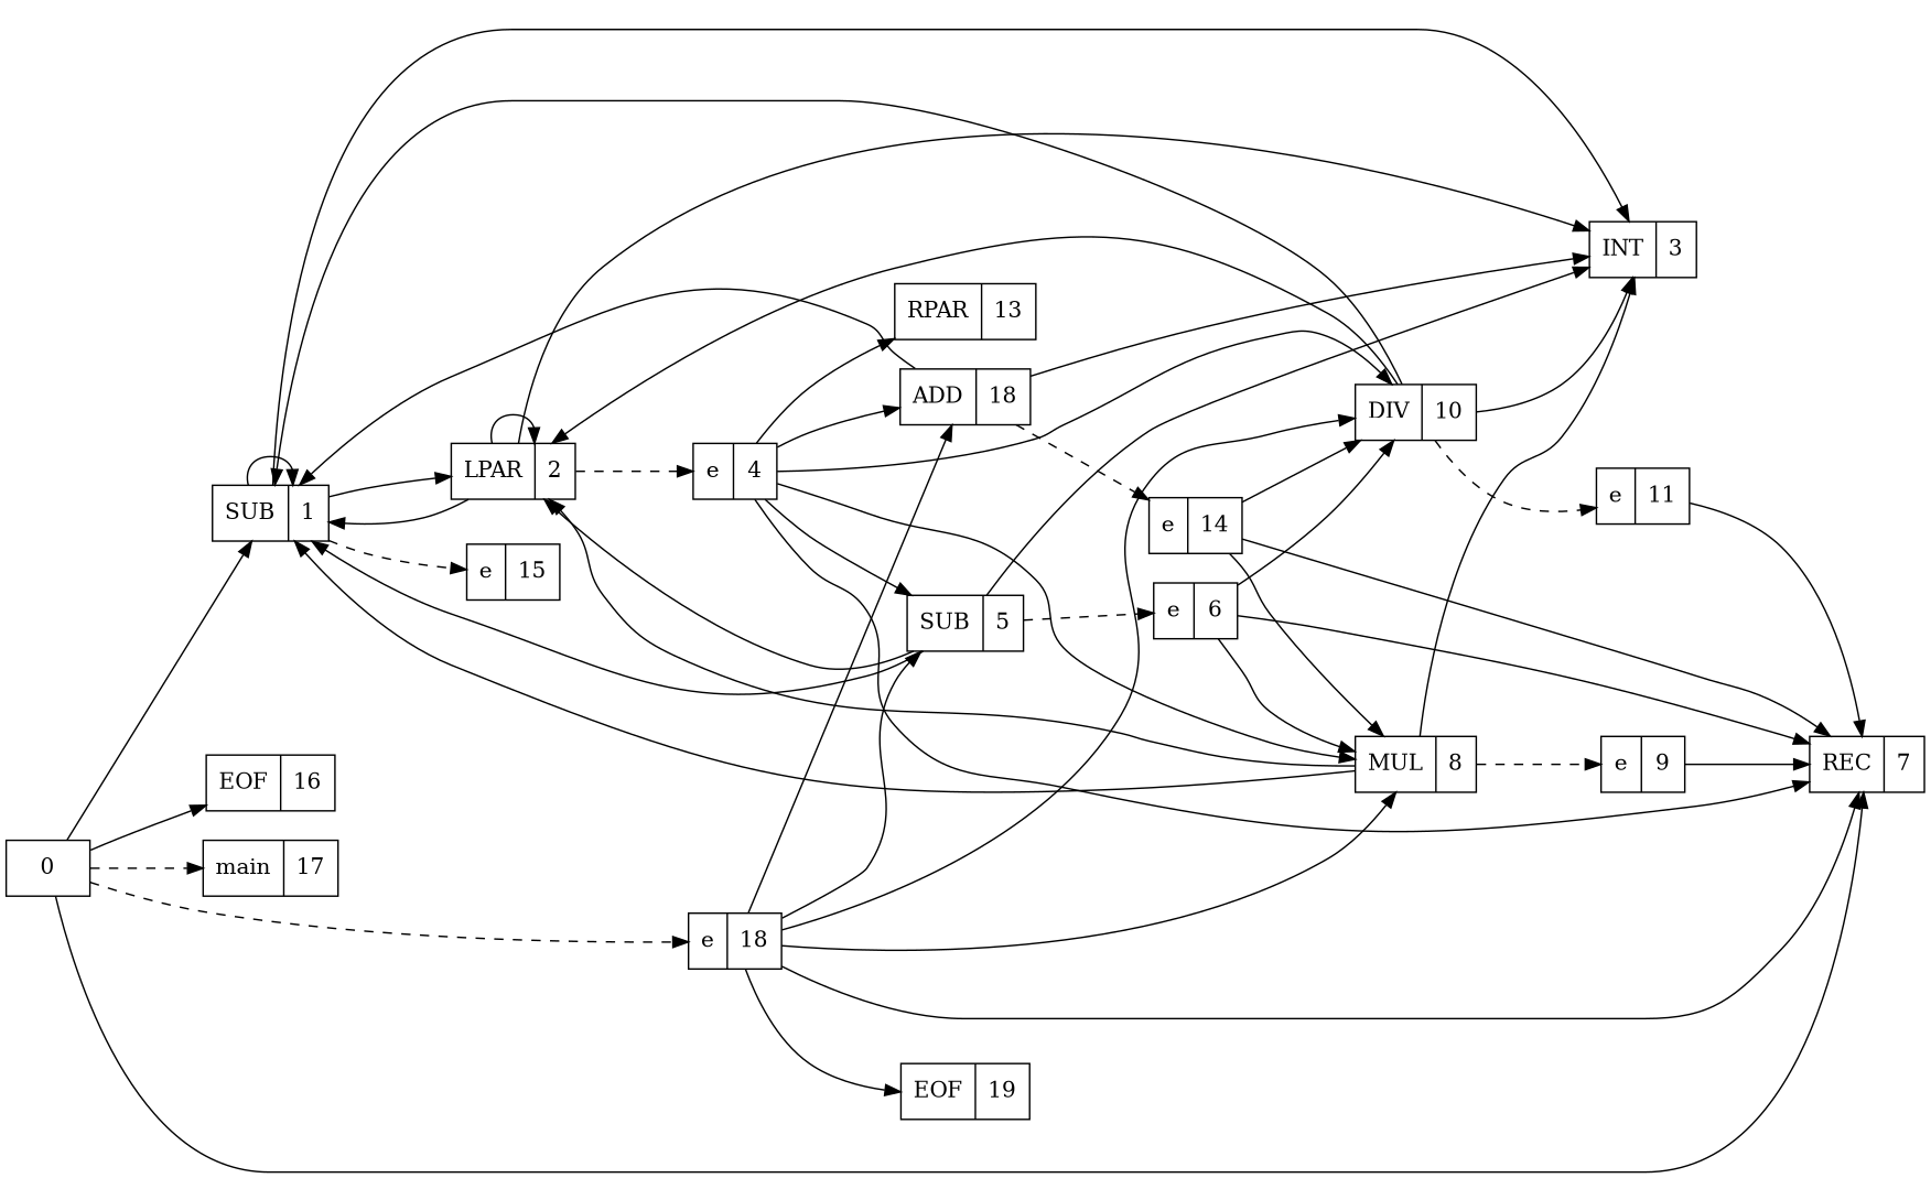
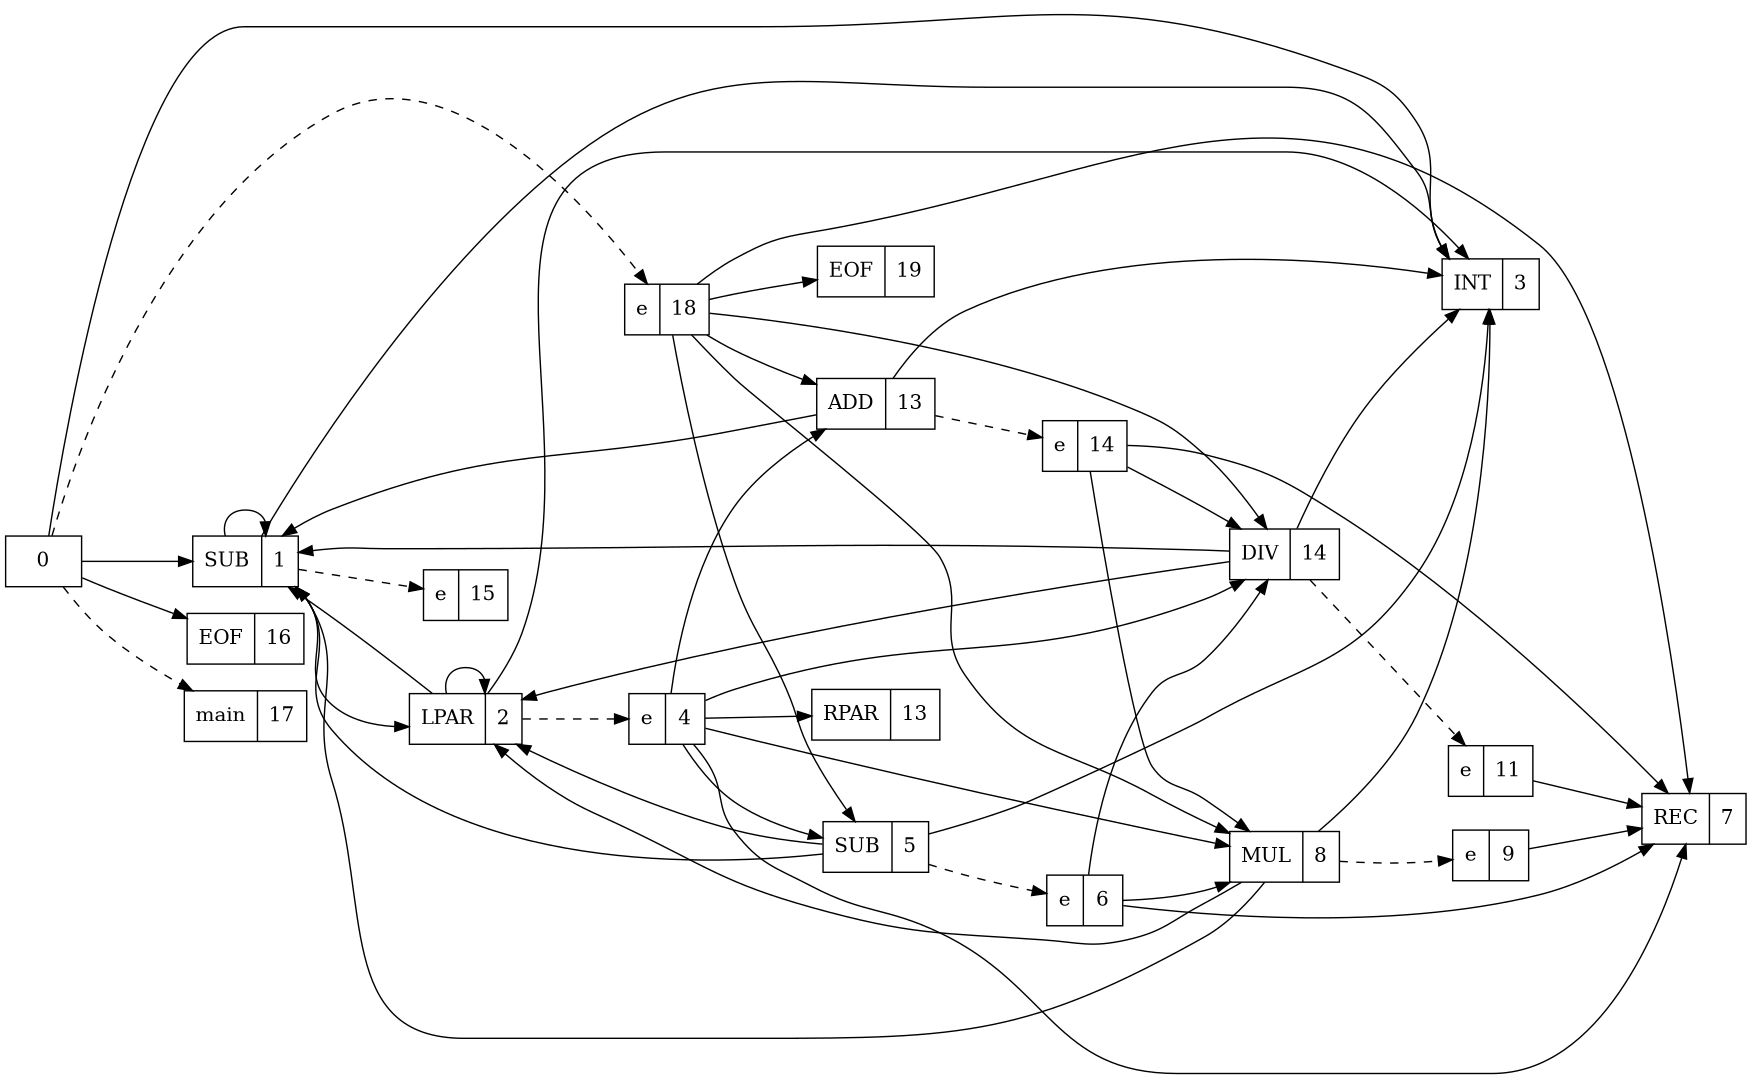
  digraph {
    rankdir=LR
    node [shape=record]
    edge [style=solid]
    n1 [label=0]
    n2 [label="{SUB|1}"]
    n3 [label="{INT|3}"]
    n4 [label="{EOF|16}"]
    n5 [label="{main|17}"]
    n6 [label="{e|18}"]
    n7 [label="{LPAR|2}"]
    n8 [label="{e|15}"]
    n9 [label="{e|4}"]
    n10 [label="{SUB|5}"]
    n11 [label="{REC|7}"]
    n12 [label="{MUL|8}"]
-   n13 [label="{DIV|10}"]
-   n14 [label="{ADD|18}"]
+   n13 [label="{DIV|14}"]
+   n14 [label="{ADD|13}"]
    n15 [label="{EOF|19}"]
    n16 [label="{RPAR|13}"]
    n17 [label="{e|6}"]
    n18 [label="{e|9}"]
    n19 [label="{e|11}"]
    n20 [label="{e|14}"]
    n1 -> n2 [label="        "]
-   n1 -> n11 [label="        "]
+   n1 -> n3 [label="        "]
    n1 -> n4 [label="        "]
    n1 -> n5 [label="        " style=dashed]
    n1 -> n6 [label="        " style=dashed]
    n2 -> n2 [label="        "]
    n2 -> n3 [label="        "]
    n2 -> n7 [label="        "]
    n2 -> n8 [label="        " style=dashed]
    n6 -> n10 [label="        "]
    n6 -> n11 [label="        "]
    n6 -> n12 [label="        "]
    n6 -> n13 [label="        "]
    n6 -> n14 [label="        "]
    n6 -> n15 [label="        "]
    n7 -> n2 [label="        "]
    n7 -> n3 [label="        "]
    n7 -> n7 [label="        "]
    n7 -> n9 [label="        " style=dashed]
    n9 -> n10 [label="        "]
    n9 -> n11 [label="        "]
    n9 -> n12 [label="        "]
    n9 -> n13 [label="        "]
    n9 -> n14 [label="        "]
    n9 -> n16 [label="        "]
    n10 -> n2 [label="        "]
    n10 -> n3 [label="        "]
    n10 -> n7 [label="        "]
    n10 -> n17 [label="        " style=dashed]
    n12 -> n2 [label="        "]
    n12 -> n3 [label="        "]
    n12 -> n7 [label="        "]
    n12 -> n18 [label="        " style=dashed]
    n13 -> n2 [label="        "]
    n13 -> n3 [label="        "]
    n13 -> n7 [label="        "]
    n13 -> n19 [label="        " style=dashed]
    n14 -> n2 [label="        "]
    n14 -> n3 [label="        "]
    n14 -> n20 [label="        " style=dashed]
    n17 -> n11 [label="        "]
    n17 -> n12 [label="        "]
    n17 -> n13 [label="        "]
    n18 -> n11 [label="        "]
    n19 -> n11 [label="        "]
    n20 -> n11 [label="        "]
    n20 -> n12 [label="        "]
    n20 -> n13 [label="        "]
  }
